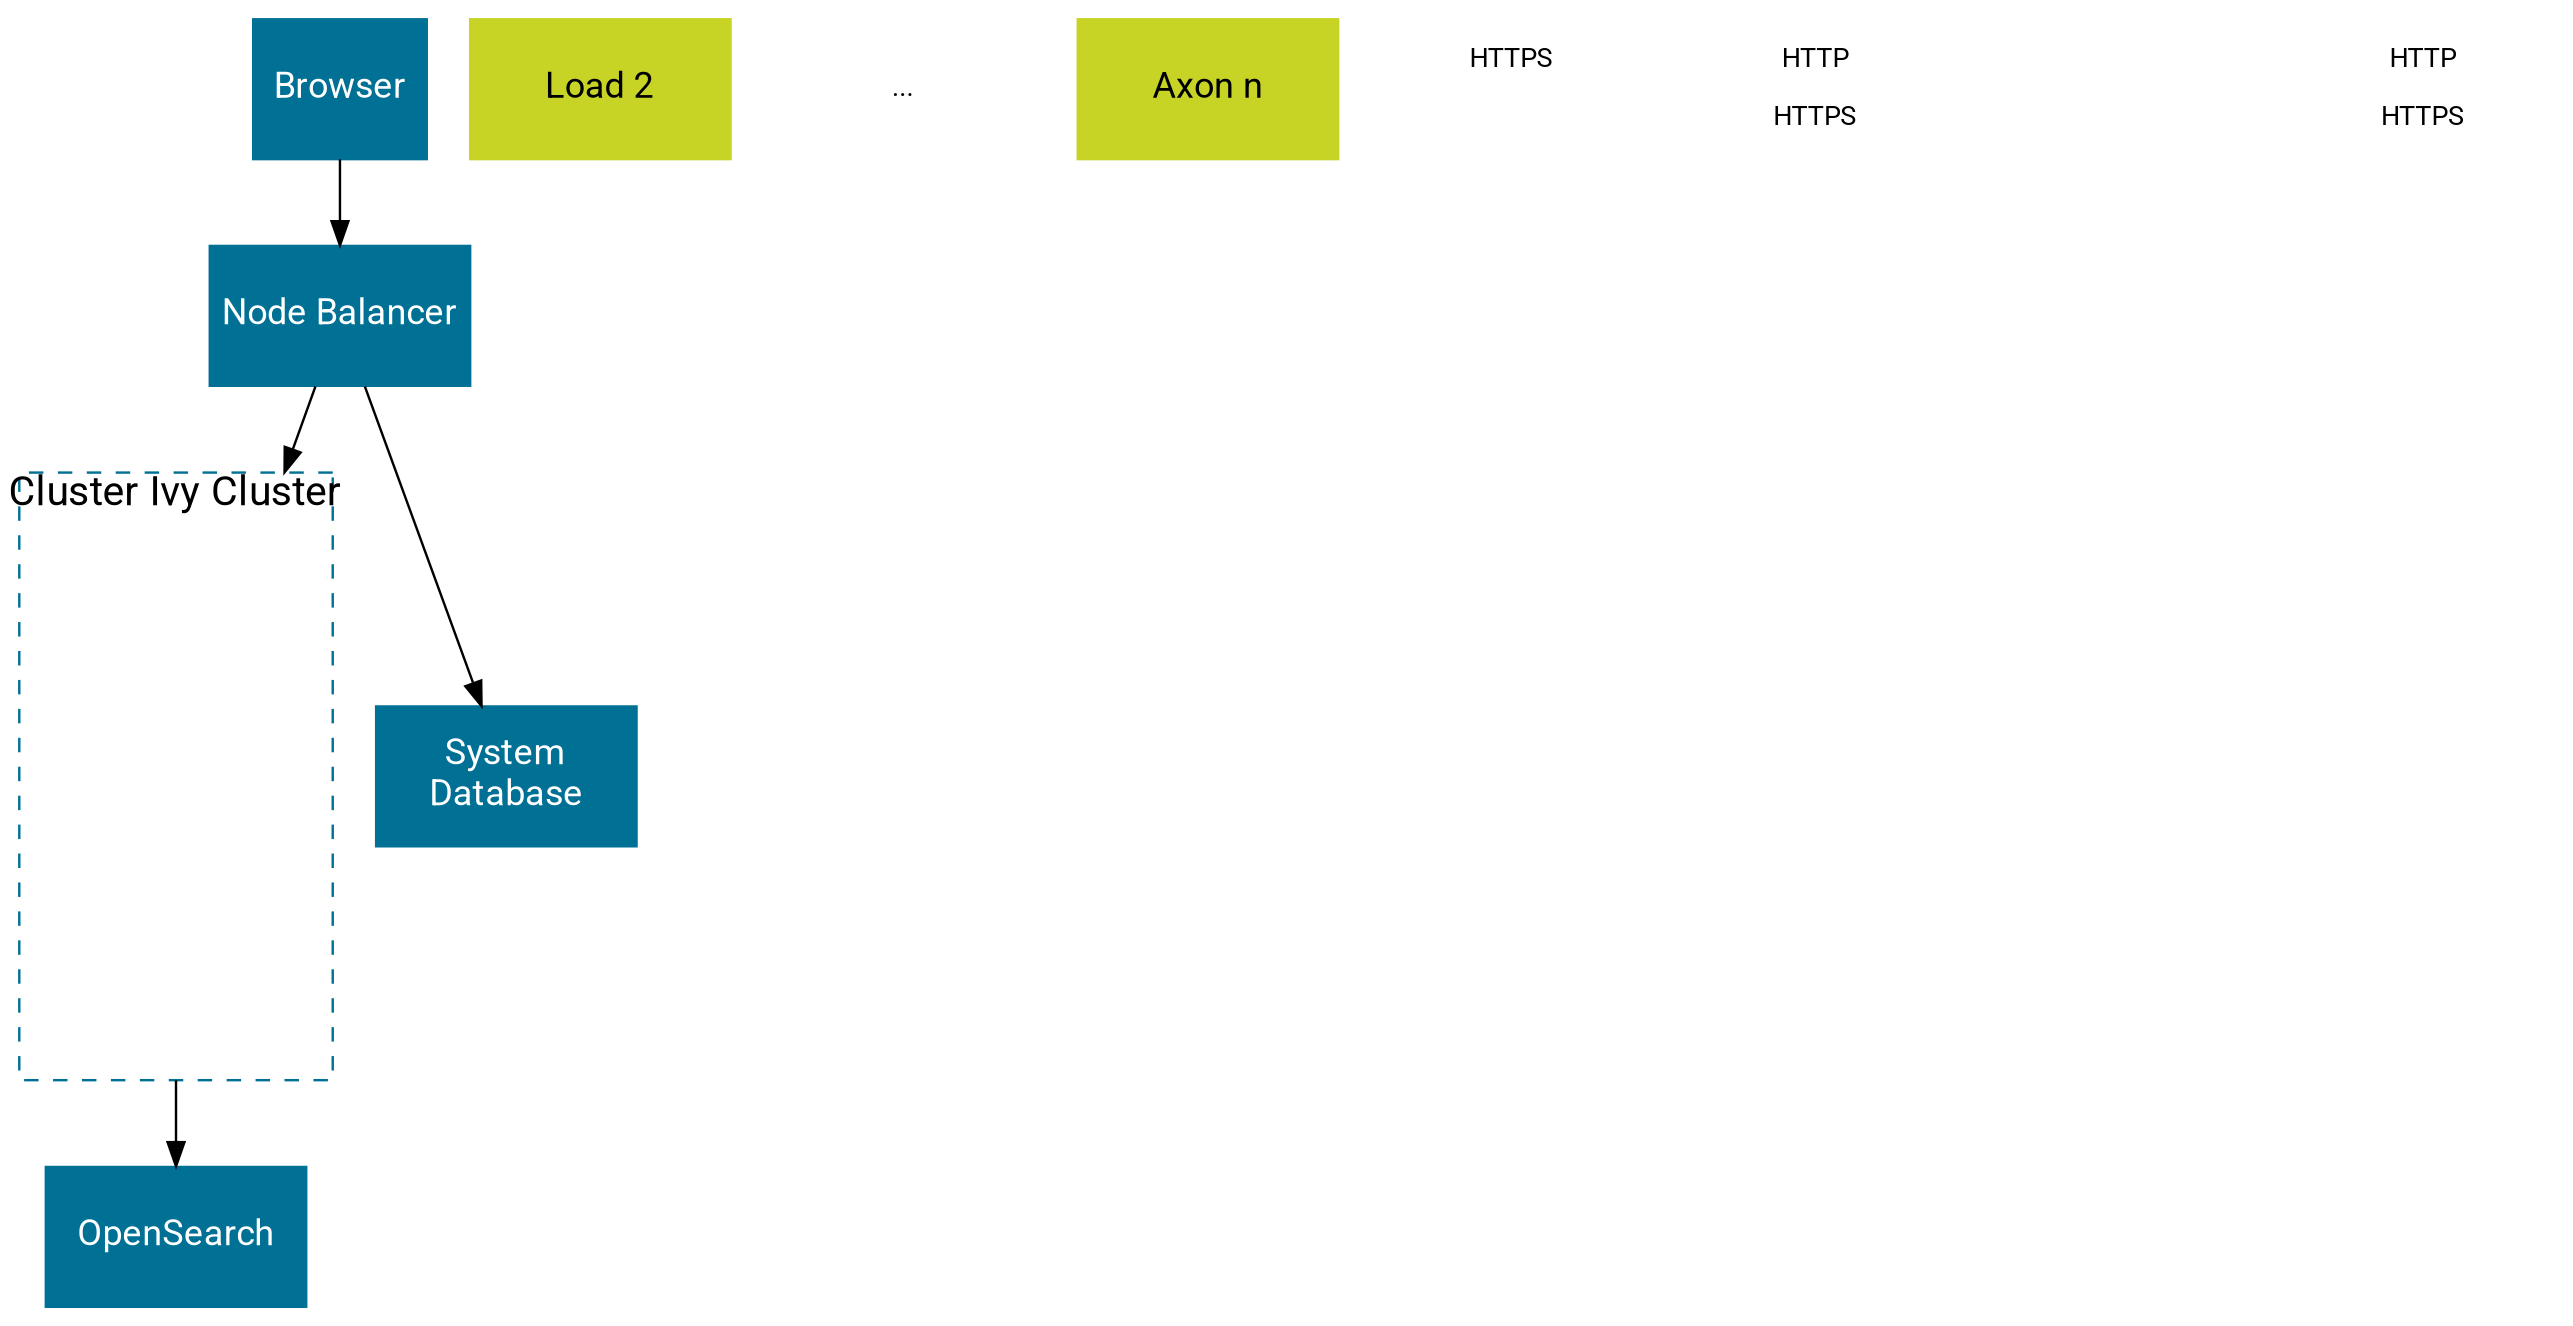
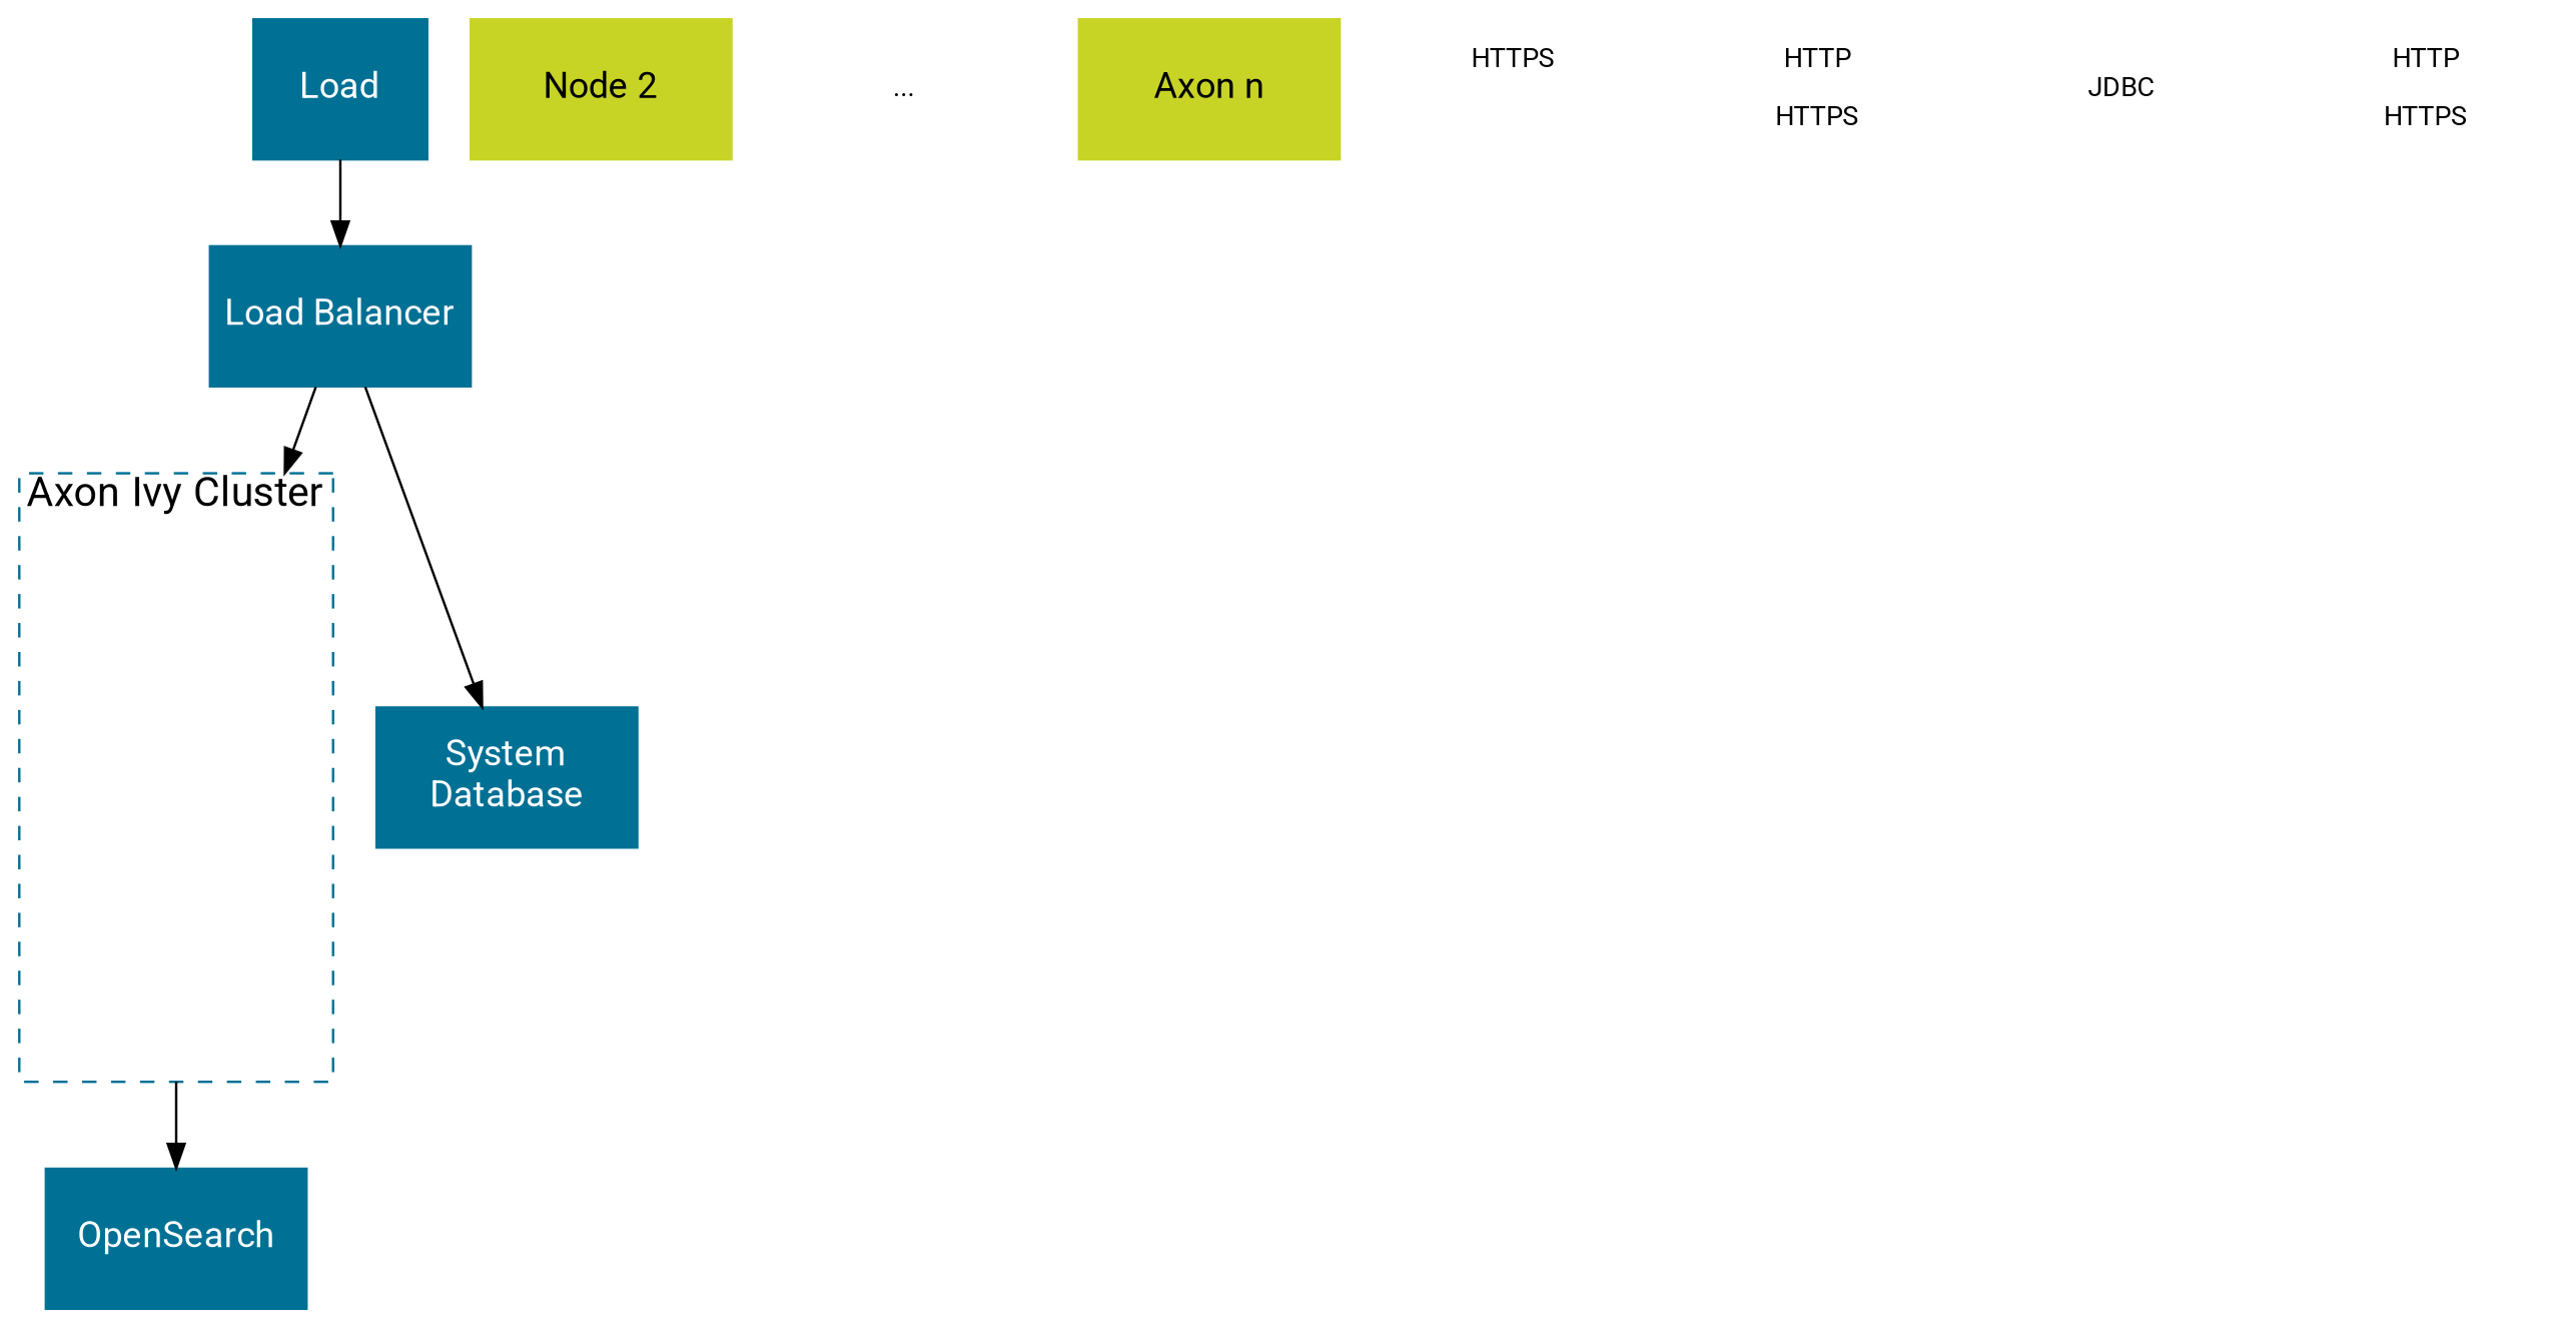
  digraph {
    node [color="#007095" fixedsize=true fontcolor=black fontname="Roboto,Helvetica Neue,Arial,sans-serif" fontsize=15 margin=0 shape=box style=filled]
-   n1 [fontcolor=white height=0.8 label=Browser width=1]
-   n2 [fontcolor=white height=0.8 label="Node Balancer" width=1.5]
-   n3 [fontsize=17 height=3.5 label="Cluster Ivy Cluster" labelloc=t style=dashed width=1.8]
+   n1 [fontcolor=white height=0.8 label=Load width=1]
+   n2 [fontcolor=white height=0.8 label="Load Balancer" width=1.5]
+   n3 [fontsize=17 height=3.5 label="Axon Ivy Cluster" labelloc=t style=dashed width=1.8]
    n4 [fontcolor=white height=0.8 label="System\nDatabase" width=1.5]
    n5 [fontcolor=white height=0.8 label=OpenSearch width=1.5]
-   n6 [color="#C7D426" height=0.8 label="Load 2" width=1.5]
+   n6 [color="#C7D426" height=0.8 label="Node 2" width=1.5]
    n7 [fillcolor=none fontsize=11 height=0.8 label="..." shape=none width=1.5]
    n8 [color="#C7D426" height=0.8 label="Axon n" width=1.5]
    n9 [fillcolor=none fontsize=11 height=0.8 label="HTTPS\n \n " shape=none width=1.5]
    n10 [fillcolor=none fontsize=11 height=0.8 label="HTTP\n \nHTTPS" shape=none width=1.5]
+   n11 [fillcolor=none fontsize=11 height=0.8 label=JDBC shape=none width=1.5]
    n12 [fillcolor=none fontsize=11 height=0.8 label="HTTP\n \nHTTPS" shape=none width=1.5]
    n1 -> n2
    n2 -> n3
    n2 -> n4
    n3 -> n5
  }
